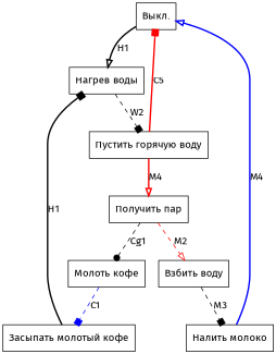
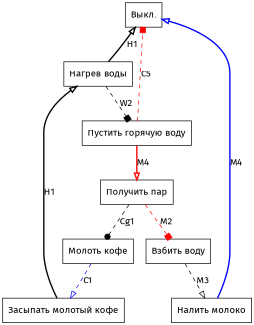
  digraph {
    fontname="Fira Sans"
    node [fontname="Fira Sans" shape=box]
    edge [arrowhead=onormal color=black fontname="Fira Sans" style=bold]
    n1 [label="Выкл."]
    n2 [label="Нагрев воды"]
    n3 [label="Молоть кофе"]
    n4 [label="Засыпать молотый кофе"]
    n5 [label="Пустить горячую воду"]
    n6 [label="Получить пар"]
    n7 [label="Взбить воду"]
    n8 [label="Налить молоко"]
-   n1 -> n2 [label=H1]
+   n2 -> n1 [label=H1]
    n2 -> n5 [arrowhead=box label=W2 style=dashed]
-   n3 -> n4 [arrowhead=box color=blue label=C1 style=dashed]
-   n4 -> n2 [arrowhead=box label=H1]
-   n5 -> n1 [arrowhead=box color=red label=C5]
+   n3 -> n4 [color=blue label=C1 style=dashed]
+   n4 -> n2 [label=H1]
+   n5 -> n1 [arrowhead=box color=red label=C5 style=dashed]
    n5 -> n6 [color=red label=M4]
    n6 -> n3 [arrowhead=dot label=Cg1 style=dashed]
-   n6 -> n7 [color=red label=M2 style=dashed]
-   n7 -> n8 [arrowhead=box label=M3 style=dashed]
+   n6 -> n7 [arrowhead=box color=red label=M2 style=dashed]
+   n7 -> n8 [label=M3 style=dashed]
    n8 -> n1 [color=blue label=M4]
  }
